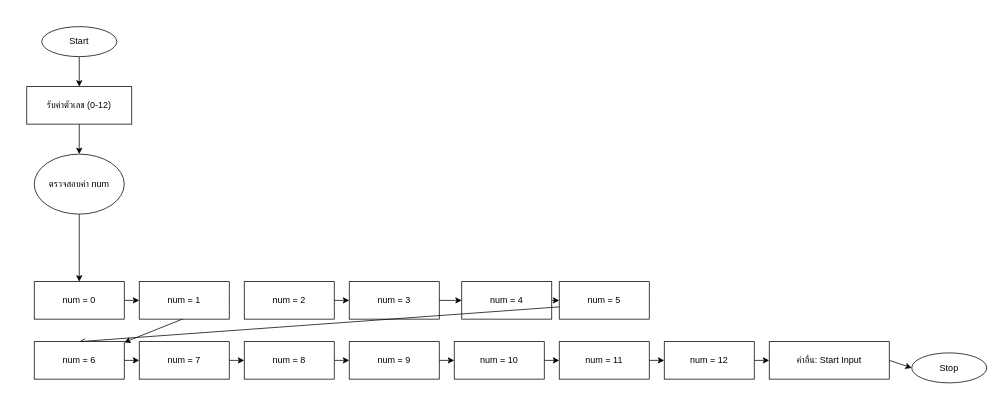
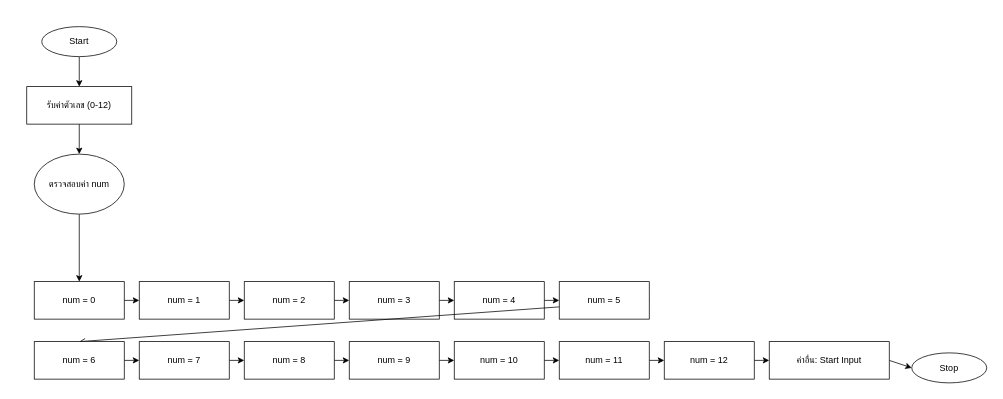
  <mxCell id="0" />
  <mxCell id="1" parent="0" />
  <mxCell id="2" style="edgeStyle=none;html=1;exitX=0.5;exitY=1;exitDx=0;exitDy=0;entryX=0.5;entryY=0;entryDx=0;entryDy=0;" parent="1" source="3" target="5" edge="1"><mxGeometry relative="1" as="geometry" /></mxCell>
  <mxCell id="3" value="Start" style="ellipse;shape=ellipse;whiteSpace=wrap;html=1;" parent="1" vertex="1"><mxGeometry x="40" y="20" width="100" height="40" as="geometry" /></mxCell>
  <mxCell id="4" style="edgeStyle=none;html=1;exitX=0.5;exitY=1;exitDx=0;exitDy=0;" parent="1" source="5" target="7" edge="1"><mxGeometry relative="1" as="geometry" /></mxCell>
  <mxCell id="5" value="รับค่าตัวเลข (0-12)" style="parallelogram;whiteSpace=wrap;html=1;" parent="1" vertex="1"><mxGeometry x="20" y="100" width="140" height="50" as="geometry" /></mxCell>
  <mxCell id="6" style="edgeStyle=none;html=1;exitX=0.5;exitY=1;exitDx=0;exitDy=0;entryX=0.5;entryY=0;entryDx=0;entryDy=0;" parent="1" source="7" target="9" edge="1"><mxGeometry relative="1" as="geometry"><mxPoint x="-170" y="300" as="targetPoint" /></mxGeometry></mxCell>
  <mxCell id="7" value="ตรวจสอบค่า num" style="ellipse;whiteSpace=wrap;html=1;" parent="1" vertex="1"><mxGeometry x="30" y="190" width="120" height="80" as="geometry" /></mxCell>
  <mxCell id="8" style="edgeStyle=none;html=1;exitX=1;exitY=0.5;exitDx=0;exitDy=0;entryX=0;entryY=0.5;entryDx=0;entryDy=0;" parent="1" source="9" target="11" edge="1"><mxGeometry relative="1" as="geometry" /></mxCell>
  <mxCell id="9" value="num = 0" style="parallelogram;whiteSpace=wrap;html=1;" parent="1" vertex="1"><mxGeometry x="30" y="360" width="120" height="50" as="geometry" /></mxCell>
- <mxCell id="10" style="edgeStyle=none;html=1;exitX=1;exitY=0.5;exitDx=0;exitDy=0;" parent="1" source="11" target="21" edge="1"><mxGeometry relative="1" as="geometry" /></mxCell>
+ <mxCell id="10" style="edgeStyle=none;html=1;exitX=1;exitY=0.5;exitDx=0;exitDy=0;entryX=0;entryY=0.5;entryDx=0;entryDy=0;" parent="1" source="11" target="13" edge="1"><mxGeometry relative="1" as="geometry" /></mxCell>
  <mxCell id="11" value="num = 1" style="parallelogram;whiteSpace=wrap;html=1;" parent="1" vertex="1"><mxGeometry x="170" y="360" width="120" height="50" as="geometry" /></mxCell>
  <mxCell id="12" style="edgeStyle=none;html=1;exitX=1;exitY=0.5;exitDx=0;exitDy=0;entryX=0;entryY=0.5;entryDx=0;entryDy=0;" parent="1" source="13" target="15" edge="1"><mxGeometry relative="1" as="geometry" /></mxCell>
  <mxCell id="13" value="num = 2" style="parallelogram;whiteSpace=wrap;html=1;" parent="1" vertex="1"><mxGeometry x="310" y="360" width="120" height="50" as="geometry" /></mxCell>
  <mxCell id="14" style="edgeStyle=none;html=1;exitX=1;exitY=0.5;exitDx=0;exitDy=0;entryX=0;entryY=0.5;entryDx=0;entryDy=0;" parent="1" source="15" target="17" edge="1"><mxGeometry relative="1" as="geometry" /></mxCell>
  <mxCell id="15" value="num = 3" style="parallelogram;whiteSpace=wrap;html=1;" parent="1" vertex="1"><mxGeometry x="450" y="360" width="120" height="50" as="geometry" /></mxCell>
  <mxCell id="16" style="edgeStyle=none;html=1;exitX=1;exitY=0.5;exitDx=0;exitDy=0;entryX=0;entryY=0.5;entryDx=0;entryDy=0;" parent="1" source="17" target="19" edge="1"><mxGeometry relative="1" as="geometry" /></mxCell>
- <mxCell id="17" value="num = 4" style="parallelogram;whiteSpace=wrap;html=1;" parent="1" vertex="1"><mxGeometry x="600" y="360" width="120" height="50" as="geometry" /></mxCell>
+ <mxCell id="17" value="num = 4" style="parallelogram;whiteSpace=wrap;html=1;" parent="1" vertex="1"><mxGeometry x="590" y="360" width="120" height="50" as="geometry" /></mxCell>
  <mxCell id="18" style="edgeStyle=none;html=1;exitX=1;exitY=0.5;exitDx=0;exitDy=0;entryX=0.5;entryY=0;entryDx=0;entryDy=0;endArrow=open;" edge="1" parent="1" source="19" target="21"><mxGeometry relative="1" as="geometry" /></mxCell>
  <mxCell id="19" value="num = 5" style="parallelogram;whiteSpace=wrap;html=1;" parent="1" vertex="1"><mxGeometry x="730" y="360" width="120" height="50" as="geometry" /></mxCell>
  <mxCell id="20" style="edgeStyle=none;html=1;exitX=1;exitY=0.5;exitDx=0;exitDy=0;entryX=0;entryY=0.5;entryDx=0;entryDy=0;" edge="1" parent="1" source="21" target="23"><mxGeometry relative="1" as="geometry" /></mxCell>
  <mxCell id="21" value="num = 6" style="parallelogram;whiteSpace=wrap;html=1;" parent="1" vertex="1"><mxGeometry x="30" y="440" width="120" height="50" as="geometry" /></mxCell>
  <mxCell id="22" style="edgeStyle=none;html=1;exitX=1;exitY=0.5;exitDx=0;exitDy=0;" edge="1" parent="1" source="23" target="25"><mxGeometry relative="1" as="geometry" /></mxCell>
  <mxCell id="23" value="num = 7" style="parallelogram;whiteSpace=wrap;html=1;" parent="1" vertex="1"><mxGeometry x="170" y="440" width="120" height="50" as="geometry" /></mxCell>
  <mxCell id="24" style="edgeStyle=none;html=1;exitX=1;exitY=0.5;exitDx=0;exitDy=0;entryX=0;entryY=0.5;entryDx=0;entryDy=0;" edge="1" parent="1" source="25" target="27"><mxGeometry relative="1" as="geometry" /></mxCell>
  <mxCell id="25" value="num = 8" style="parallelogram;whiteSpace=wrap;html=1;" parent="1" vertex="1"><mxGeometry x="310" y="440" width="120" height="50" as="geometry" /></mxCell>
  <mxCell id="26" style="edgeStyle=none;html=1;exitX=1;exitY=0.5;exitDx=0;exitDy=0;entryX=0;entryY=0.5;entryDx=0;entryDy=0;" edge="1" parent="1" source="27" target="29"><mxGeometry relative="1" as="geometry" /></mxCell>
  <mxCell id="27" value="num = 9" style="parallelogram;whiteSpace=wrap;html=1;" parent="1" vertex="1"><mxGeometry x="450" y="440" width="120" height="50" as="geometry" /></mxCell>
  <mxCell id="28" style="edgeStyle=none;html=1;exitX=1;exitY=0.5;exitDx=0;exitDy=0;" edge="1" parent="1" source="29" target="31"><mxGeometry relative="1" as="geometry" /></mxCell>
  <mxCell id="29" value="num = 10" style="parallelogram;whiteSpace=wrap;html=1;" parent="1" vertex="1"><mxGeometry x="590" y="440" width="120" height="50" as="geometry" /></mxCell>
  <mxCell id="30" style="edgeStyle=none;html=1;exitX=1;exitY=0.5;exitDx=0;exitDy=0;entryX=0;entryY=0.5;entryDx=0;entryDy=0;" edge="1" parent="1" source="31" target="33"><mxGeometry relative="1" as="geometry" /></mxCell>
  <mxCell id="31" value="num = 11" style="parallelogram;whiteSpace=wrap;html=1;" parent="1" vertex="1"><mxGeometry x="730" y="440" width="120" height="50" as="geometry" /></mxCell>
  <mxCell id="32" style="edgeStyle=none;html=1;exitX=1;exitY=0.5;exitDx=0;exitDy=0;entryX=0;entryY=0.5;entryDx=0;entryDy=0;" edge="1" parent="1" source="33" target="35"><mxGeometry relative="1" as="geometry" /></mxCell>
  <mxCell id="33" value="num = 12" style="parallelogram;whiteSpace=wrap;html=1;" parent="1" vertex="1"><mxGeometry x="870" y="440" width="120" height="50" as="geometry" /></mxCell>
  <mxCell id="34" style="edgeStyle=none;html=1;exitX=1;exitY=0.5;exitDx=0;exitDy=0;entryX=0;entryY=0.5;entryDx=0;entryDy=0;" edge="1" parent="1" source="35" target="36"><mxGeometry relative="1" as="geometry" /></mxCell>
  <mxCell id="35" value="ค่าอื่น: Start Input" style="parallelogram;whiteSpace=wrap;html=1;" parent="1" vertex="1"><mxGeometry x="1010" y="440" width="160" height="50" as="geometry" /></mxCell>
  <mxCell id="36" value="Stop" style="ellipse;shape=ellipse;whiteSpace=wrap;html=1;" parent="1" vertex="1"><mxGeometry x="1200" y="455" width="100" height="40" as="geometry" /></mxCell>
  <mxCell id="37" parent="1" source="3" target="5" edge="1" />
  <mxCell id="38" parent="1" source="5" target="7" edge="1" />
  <mxCell id="39" parent="1" source="7" target="9" edge="1" />
  <mxCell id="40" parent="1" source="7" target="11" edge="1" />
  <mxCell id="41" parent="1" source="7" target="13" edge="1" />
  <mxCell id="42" parent="1" source="7" target="15" edge="1" />
  <mxCell id="43" parent="1" source="7" target="17" edge="1" />
  <mxCell id="44" parent="1" source="7" target="19" edge="1" />
  <mxCell id="45" parent="1" source="7" target="21" edge="1" />
  <mxCell id="46" parent="1" source="7" target="23" edge="1" />
  <mxCell id="47" parent="1" source="7" target="25" edge="1" />
  <mxCell id="48" parent="1" source="7" target="27" edge="1" />
  <mxCell id="49" parent="1" source="7" target="29" edge="1" />
  <mxCell id="50" parent="1" source="7" target="31" edge="1" />
  <mxCell id="51" parent="1" source="7" target="33" edge="1" />
  <mxCell id="52" parent="1" source="7" target="35" edge="1" />
  <mxCell id="53" parent="1" source="9" target="36" edge="1" />
  <mxCell id="54" parent="1" source="11" target="36" edge="1" />
  <mxCell id="55" parent="1" source="13" target="36" edge="1" />
  <mxCell id="56" parent="1" source="15" target="36" edge="1" />
  <mxCell id="57" parent="1" source="17" target="36" edge="1" />
  <mxCell id="58" parent="1" source="19" target="36" edge="1" />
  <mxCell id="59" parent="1" source="21" target="36" edge="1" />
  <mxCell id="60" parent="1" source="23" target="36" edge="1" />
  <mxCell id="61" parent="1" source="25" target="36" edge="1" />
  <mxCell id="62" parent="1" source="27" target="36" edge="1" />
  <mxCell id="63" parent="1" source="29" target="36" edge="1" />
  <mxCell id="64" parent="1" source="31" target="36" edge="1" />
  <mxCell id="65" parent="1" source="33" target="36" edge="1" />
  <mxCell id="66" parent="1" source="35" target="36" edge="1" />
